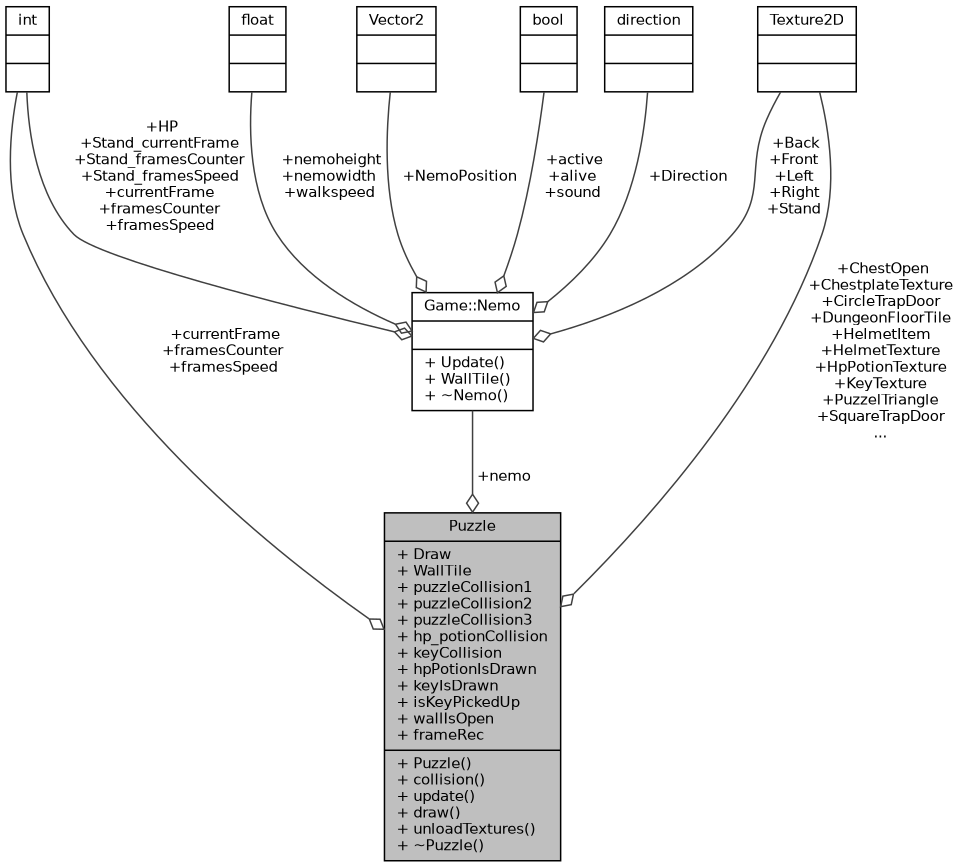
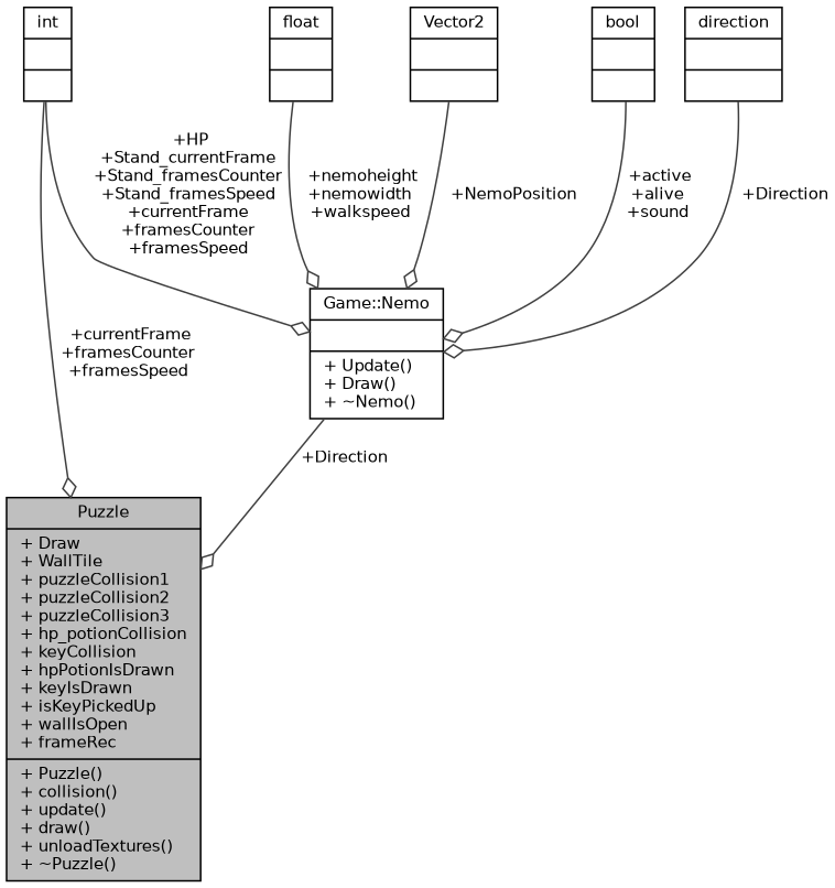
  digraph {
    node [color=black fontname=Helvetica fontsize=10 shape=record]
    edge [arrowhead=odiamond color=grey25 fontname=Helvetica fontsize=10 labelfontname=Helvetica labelfontsize=10 style=solid]
    n1 [fillcolor=grey75 fontcolor=black height=0.2 label="{Puzzle\n|+ Draw\l+ WallTile\l+ puzzleCollision1\l+ puzzleCollision2\l+ puzzleCollision3\l+ hp_potionCollision\l+ keyCollision\l+ hpPotionIsDrawn\l+ keyIsDrawn\l+ isKeyPickedUp\l+ wallIsOpen\l+ frameRec\l|+ Puzzle()\l+ collision()\l+ update()\l+ draw()\l+ unloadTextures()\l+ ~Puzzle()\l}" style=filled width=0.4]
-   n2 [height=0.2 label="{Game::Nemo\n||+ Update()\l+ WallTile()\l+ ~Nemo()\l}" width=0.4]
+   n2 [height=0.2 label="{Game::Nemo\n||+ Update()\l+ Draw()\l+ ~Nemo()\l}" width=0.4]
    n3 [height=0.2 label="{int\n||}" width=0.4]
    n4 [height=0.2 label="{float\n||}" width=0.4]
    n5 [height=0.2 label="{Vector2\n||}" width=0.4]
    n6 [height=0.2 label="{bool\n||}" width=0.4]
    n7 [height=0.2 label="{direction\n||}" width=0.4]
-   n8 [height=0.2 label="{Texture2D\n||}" width=0.4]
-   n2 -> n1 [label=" +nemo"]
+   n2 -> n1 [label=" +Direction"]
    n3 -> n1 [label=" +currentFrame\n+framesCounter\n+framesSpeed"]
    n3 -> n2 [label=" +HP\n+Stand_currentFrame\n+Stand_framesCounter\n+Stand_framesSpeed\n+currentFrame\n+framesCounter\n+framesSpeed"]
    n4 -> n2 [label=" +nemoheight\n+nemowidth\n+walkspeed"]
    n5 -> n2 [label=" +NemoPosition"]
    n6 -> n2 [label=" +active\n+alive\n+sound"]
    n7 -> n2 [label=" +Direction"]
-   n8 -> n1 [label=" +ChestOpen\n+ChestplateTexture\n+CircleTrapDoor\n+DungeonFloorTile\n+HelmetItem\n+HelmetTexture\n+HpPotionTexture\n+KeyTexture\n+PuzzelTriangle\n+SquareTrapDoor\n..."]
-   n8 -> n2 [label=" +Back\n+Front\n+Left\n+Right\n+Stand"]
  }
